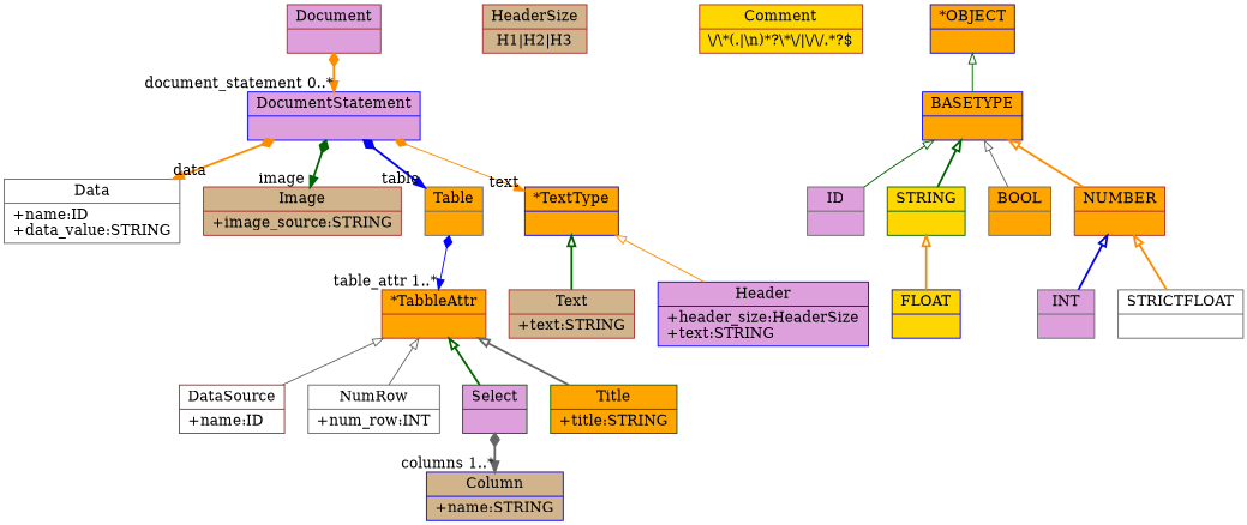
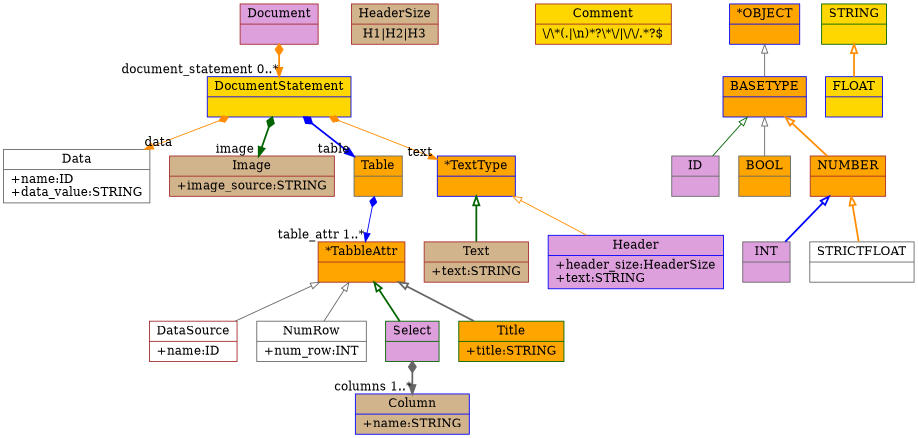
  digraph {
    fontname="DejaVu Serif"
    fontsize=8
    nodesep=0.3
    node [color=brown fillcolor=orange fontname="DejaVu Serif" shape=record style=filled]
    edge [arrowtail=empty color=darkorange dir=back fontname="DejaVu Serif" style=bold]
    n1 [fillcolor=plum label="{Document|}"]
-   n2 [color=blue fillcolor=plum label="{DocumentStatement|}"]
+   n2 [color=blue fillcolor=gold label="{DocumentStatement|}"]
    n3 [color=gray40 fillcolor=white label="{Data|+name:ID\l+data_value:STRING\l}"]
    n4 [fillcolor=tan label="{Image|+image_source:STRING\l}"]
    n5 [color=gray40 label="{Table|}"]
    n6 [color=blue label="{*TextType|}"]
    n7 [label="{*TabbleAttr|}"]
    n8 [fillcolor=tan label="{Text|+text:STRING\l}"]
    n9 [color=blue fillcolor=plum label="{Header|+header_size:HeaderSize\l+text:STRING\l}"]
    n10 [fillcolor=white label="{DataSource|+name:ID\l}"]
    n11 [color=gray40 fillcolor=white label="{NumRow|+num_row:INT\l}"]
    n12 [color=darkgreen fillcolor=plum label="{Select|}"]
    n13 [color=darkgreen label="{Title|+title:STRING\l}"]
    n14 [color=blue fillcolor=tan label="{Column|+name:STRING\l}"]
    n15 [fillcolor=tan label="{HeaderSize|H1\|H2\|H3}"]
    n16 [fillcolor=gold label="{Comment|\\/\\*(.\|\\n)*\?\\*\\/\|\\/\\/.*\?$}"]
    n17 [color=gray40 fillcolor=plum label="{ID|}"]
    n18 [color=darkgreen fillcolor=gold label="{STRING|}"]
    n19 [color=blue fillcolor=gold label="{FLOAT|}"]
    n20 [color=gray40 label="{BOOL|}"]
    n21 [color=gray40 fillcolor=plum label="{INT|}"]
    n22 [color=gray40 fillcolor=white label="{STRICTFLOAT|}"]
    n23 [label="{NUMBER|}"]
    n24 [color=blue label="{BASETYPE|}"]
    n25 [color=blue label="{*OBJECT|}"]
    n1 -> n2 [arrowtail=diamond dir=both headlabel="document_statement 0..*"]
-   n2 -> n3 [arrowtail=diamond dir=both headlabel="data "]
+   n2 -> n3 [arrowtail=diamond dir=both headlabel="data " style=solid]
    n2 -> n4 [arrowtail=diamond color=darkgreen dir=both headlabel="image "]
    n2 -> n5 [arrowtail=diamond color=blue dir=both headlabel="table "]
    n2 -> n6 [arrowtail=diamond dir=both headlabel="text " style=solid]
    n5 -> n7 [arrowtail=diamond color=blue dir=both headlabel="table_attr 1..*" style=solid]
    n6 -> n8 [color=darkgreen]
    n6 -> n9 [style=solid]
    n7 -> n10 [color=gray40 style=solid]
    n7 -> n11 [color=gray40 style=solid]
    n7 -> n12 [color=darkgreen]
    n7 -> n13 [color=gray40]
    n12 -> n14 [arrowtail=diamond color=gray40 dir=both headlabel="columns 1..*"]
    n18 -> n19
    n23 -> n21 [color=blue]
    n23 -> n22
    n24 -> n17 [color=darkgreen style=solid]
-   n24 -> n18 [color=darkgreen]
    n24 -> n20 [color=gray40 style=solid]
    n24 -> n23
-   n25 -> n24 [color=darkgreen style=solid]
+   n25 -> n24 [color=gray40 style=solid]
  }
